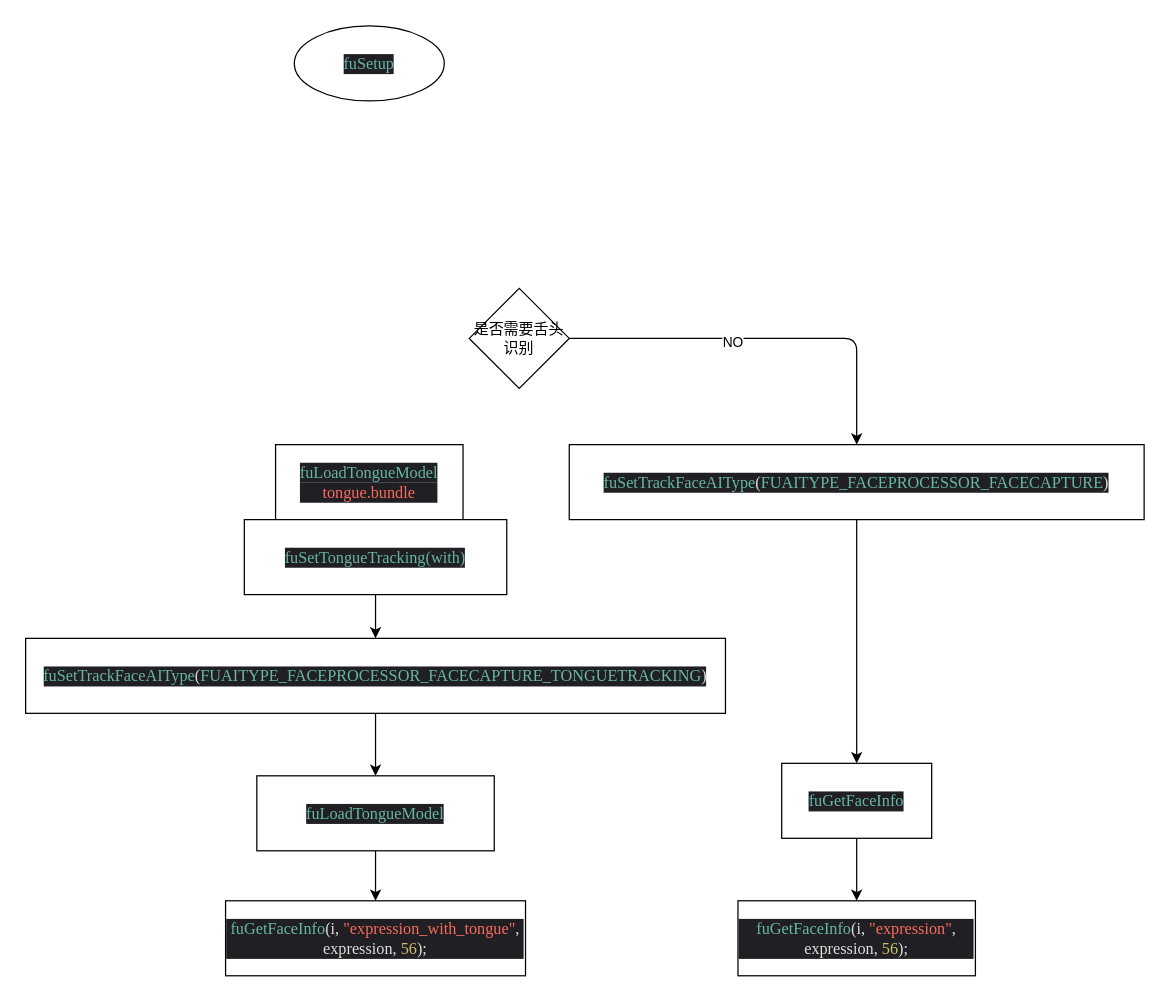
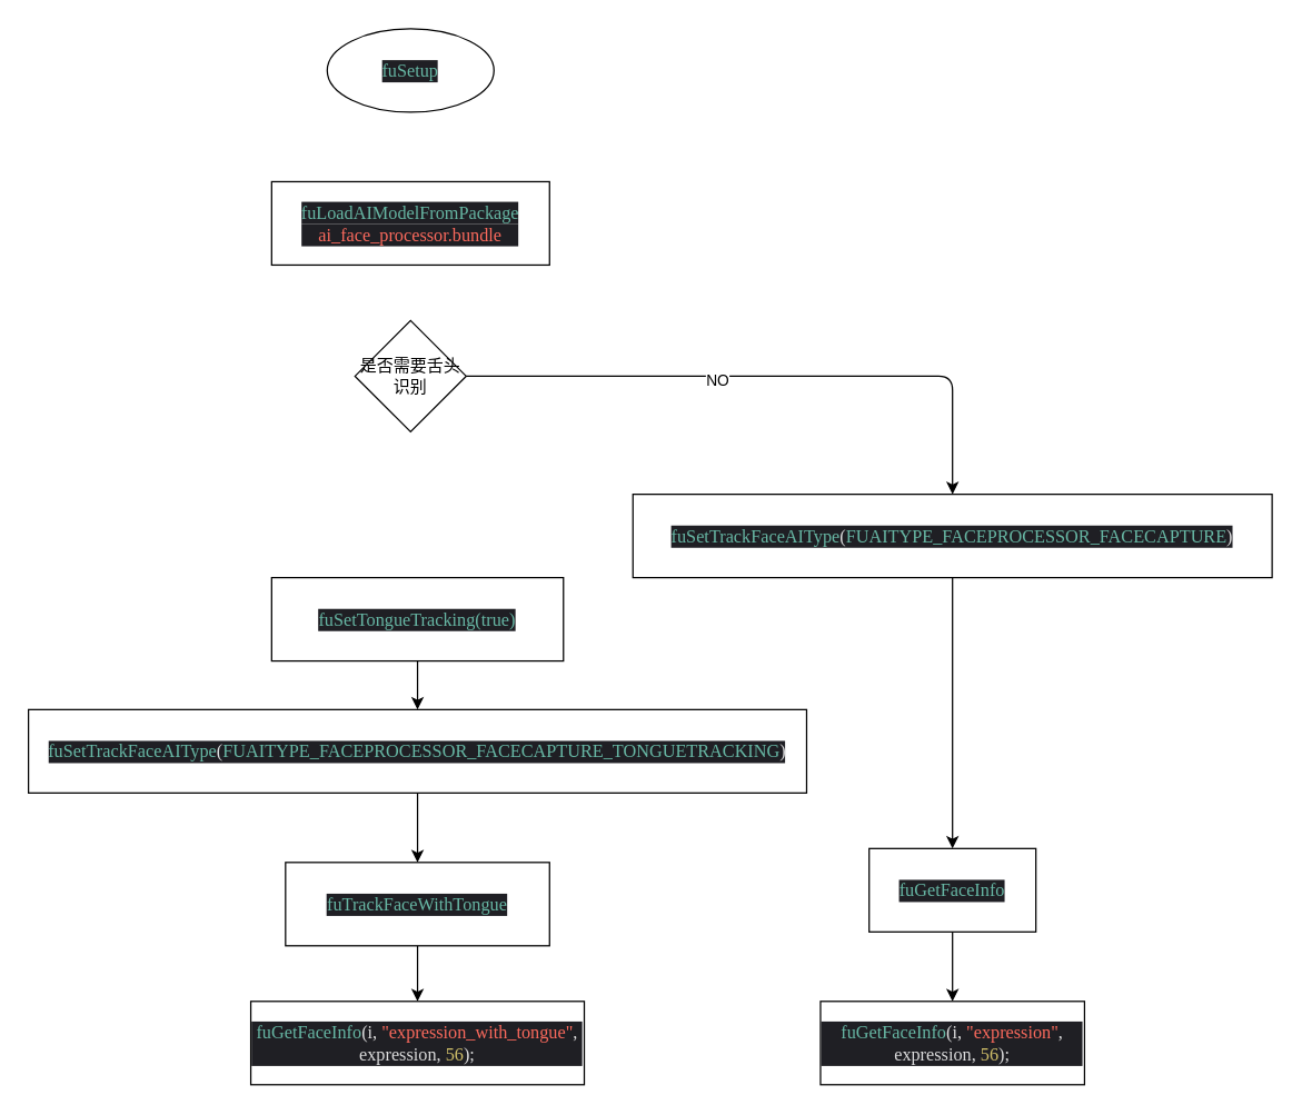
  <mxCell id="0" />
  <mxCell id="1" parent="0" />
  <mxCell id="2" value="&lt;p style=&quot;margin: 0px ; font-stretch: normal ; font-size: 13px ; line-height: normal ; font-family: &amp;#34;menlo&amp;#34; ; color: rgb(103 , 183 , 164) ; background-color: rgb(31 , 31 , 36)&quot;&gt;fuSetup&lt;/p&gt;" style="ellipse;whiteSpace=wrap;html=1;" vertex="1" parent="1"><mxGeometry x="235" y="20" width="120" height="60" as="geometry" /></mxCell>
- <mxCell id="4" value="是否需要舌头识别" style="rhombus;whiteSpace=wrap;html=1;" vertex="1" parent="1"><mxGeometry x="375" y="230" width="80" height="80" as="geometry" /></mxCell>
- <mxCell id="5" value="&lt;p style=&quot;margin: 0px ; font-stretch: normal ; font-size: 13px ; line-height: normal ; font-family: &amp;#34;menlo&amp;#34; ; color: rgb(103 , 183 , 164) ; background-color: rgb(31 , 31 , 36)&quot;&gt;fuLoadTongueModel&lt;/p&gt;&lt;p style=&quot;margin: 0px ; font-stretch: normal ; font-size: 13px ; line-height: normal ; font-family: &amp;#34;menlo&amp;#34; ; color: rgb(252 , 106 , 93) ; background-color: rgb(31 , 31 , 36)&quot;&gt;tongue.bundle&lt;/p&gt;" style="whiteSpace=wrap;html=1;" vertex="1" parent="1"><mxGeometry x="220" y="355" width="150" height="60" as="geometry" /></mxCell>
+ <mxCell id="3" value="&lt;p style=&quot;margin: 0px ; font-stretch: normal ; font-size: 13px ; line-height: normal ; font-family: &amp;#34;menlo&amp;#34; ; color: rgb(103 , 183 , 164) ; background-color: rgb(31 , 31 , 36)&quot;&gt;fuLoadAIModelFromPackage&lt;/p&gt;&lt;p style=&quot;margin: 0px ; font-stretch: normal ; font-size: 13px ; line-height: normal ; font-family: &amp;#34;menlo&amp;#34; ; color: rgb(252 , 106 , 93) ; background-color: rgb(31 , 31 , 36)&quot;&gt;ai_face_processor.bundle&lt;/p&gt;" style="whiteSpace=wrap;html=1;" vertex="1" parent="1"><mxGeometry x="195" y="130" width="200" height="60" as="geometry" /></mxCell>
+ <mxCell id="4" value="是否需要舌头识别" style="rhombus;whiteSpace=wrap;html=1;" vertex="1" parent="1"><mxGeometry x="255" y="230" width="80" height="80" as="geometry" /></mxCell>
  <mxCell id="6" value="" style="edgeStyle=orthogonalEdgeStyle;rounded=0;orthogonalLoop=1;jettySize=auto;html=1;" edge="1" parent="1" source="7" target="9"><mxGeometry relative="1" as="geometry" /></mxCell>
- <mxCell id="7" value="&lt;p style=&quot;margin: 0px ; font-stretch: normal ; font-size: 13px ; line-height: normal ; font-family: &amp;#34;menlo&amp;#34; ; color: rgb(103 , 183 , 164) ; background-color: rgb(31 , 31 , 36)&quot;&gt;fuSetTongueTracking(with)&lt;/p&gt;" style="whiteSpace=wrap;html=1;" vertex="1" parent="1"><mxGeometry x="195" y="415" width="210" height="60" as="geometry" /></mxCell>
+ <mxCell id="7" value="&lt;p style=&quot;margin: 0px ; font-stretch: normal ; font-size: 13px ; line-height: normal ; font-family: &amp;#34;menlo&amp;#34; ; color: rgb(103 , 183 , 164) ; background-color: rgb(31 , 31 , 36)&quot;&gt;fuSetTongueTracking(true)&lt;/p&gt;" style="whiteSpace=wrap;html=1;" vertex="1" parent="1"><mxGeometry x="195" y="415" width="210" height="60" as="geometry" /></mxCell>
  <mxCell id="8" value="" style="edgeStyle=orthogonalEdgeStyle;rounded=0;orthogonalLoop=1;jettySize=auto;html=1;" edge="1" parent="1" source="9" target="14"><mxGeometry relative="1" as="geometry" /></mxCell>
  <mxCell id="9" value="&lt;p style=&quot;margin: 0px ; font-stretch: normal ; font-size: 13px ; line-height: normal ; font-family: &amp;#34;menlo&amp;#34; ; color: rgb(103 , 183 , 164) ; background-color: rgb(31 , 31 , 36)&quot;&gt;fuSetTrackFaceAIType&lt;span style=&quot;color: rgba(255 , 255 , 255 , 0.85)&quot;&gt;(&lt;/span&gt;FUAITYPE_FACEPROCESSOR_FACECAPTURE_TONGUETRACKING&lt;span style=&quot;color: rgba(255 , 255 , 255 , 0.85)&quot;&gt;)&lt;/span&gt;&lt;/p&gt;" style="whiteSpace=wrap;html=1;" vertex="1" parent="1"><mxGeometry x="20" y="510" width="560" height="60" as="geometry" /></mxCell>
  <mxCell id="10" value="&lt;p style=&quot;margin: 0px ; font-stretch: normal ; font-size: 13px ; line-height: normal ; font-family: &amp;#34;menlo&amp;#34; ; color: rgb(103 , 183 , 164) ; background-color: rgb(31 , 31 , 36)&quot;&gt;fuSetTrackFaceAIType&lt;span style=&quot;color: rgba(255 , 255 , 255 , 0.85)&quot;&gt;(&lt;/span&gt;FUAITYPE_FACEPROCESSOR_FACECAPTURE&lt;span style=&quot;color: rgba(255 , 255 , 255 , 0.85)&quot;&gt;)&lt;/span&gt;&lt;/p&gt;" style="whiteSpace=wrap;html=1;" vertex="1" parent="1"><mxGeometry x="455" y="355" width="460" height="60" as="geometry" /></mxCell>
  <mxCell id="11" value="" style="edgeStyle=segmentEdgeStyle;endArrow=classic;html=1;exitX=1;exitY=0.5;exitDx=0;exitDy=0;" edge="1" parent="1" source="4" target="10"><mxGeometry width="50" height="50" relative="1" as="geometry"><mxPoint x="455" y="640" as="sourcePoint" /><mxPoint x="505" y="590" as="targetPoint" /></mxGeometry></mxCell>
  <mxCell id="12" value="NO" style="edgeLabel;html=1;align=center;verticalAlign=middle;resizable=0;points=[];" vertex="1" connectable="0" parent="11"><mxGeometry x="-0.174" y="-2" relative="1" as="geometry"><mxPoint as="offset" /></mxGeometry></mxCell>
  <mxCell id="13" value="" style="edgeStyle=orthogonalEdgeStyle;rounded=0;orthogonalLoop=1;jettySize=auto;html=1;" edge="1" parent="1" source="14" target="18"><mxGeometry relative="1" as="geometry" /></mxCell>
- <mxCell id="14" value="&lt;p style=&quot;margin: 0px ; font-stretch: normal ; font-size: 13px ; line-height: normal ; font-family: &amp;#34;menlo&amp;#34; ; color: rgb(103 , 183 , 164) ; background-color: rgb(31 , 31 , 36)&quot;&gt;fuLoadTongueModel&lt;/p&gt;" style="whiteSpace=wrap;html=1;" vertex="1" parent="1"><mxGeometry x="205" y="620" width="190" height="60" as="geometry" /></mxCell>
+ <mxCell id="14" value="&lt;p style=&quot;margin: 0px ; font-stretch: normal ; font-size: 13px ; line-height: normal ; font-family: &amp;#34;menlo&amp;#34; ; color: rgb(103 , 183 , 164) ; background-color: rgb(31 , 31 , 36)&quot;&gt;fuTrackFaceWithTongue&lt;/p&gt;" style="whiteSpace=wrap;html=1;" vertex="1" parent="1"><mxGeometry x="205" y="620" width="190" height="60" as="geometry" /></mxCell>
  <mxCell id="15" value="" style="edgeStyle=orthogonalEdgeStyle;rounded=0;orthogonalLoop=1;jettySize=auto;html=1;" edge="1" parent="1" source="16" target="19"><mxGeometry relative="1" as="geometry" /></mxCell>
  <mxCell id="16" value="&lt;p style=&quot;margin: 0px ; font-stretch: normal ; font-size: 13px ; line-height: normal ; font-family: &amp;#34;menlo&amp;#34; ; color: rgb(103 , 183 , 164) ; background-color: rgb(31 , 31 , 36)&quot;&gt;fuGetFaceInfo&lt;/p&gt;" style="whiteSpace=wrap;html=1;" vertex="1" parent="1"><mxGeometry x="625" y="610" width="120" height="60" as="geometry" /></mxCell>
  <mxCell id="17" value="" style="endArrow=classic;html=1;exitX=0.5;exitY=1;exitDx=0;exitDy=0;" edge="1" parent="1" source="10" target="16"><mxGeometry width="50" height="50" relative="1" as="geometry"><mxPoint x="455" y="530" as="sourcePoint" /><mxPoint x="505" y="480" as="targetPoint" /></mxGeometry></mxCell>
  <mxCell id="18" value="&lt;p style=&quot;margin: 0px ; font-stretch: normal ; font-size: 13px ; line-height: normal ; font-family: &amp;#34;menlo&amp;#34; ; color: rgb(252 , 106 , 93) ; background-color: rgb(31 , 31 , 36)&quot;&gt;&lt;span style=&quot;color: #67b7a4&quot;&gt;fuGetFaceInfo&lt;/span&gt;&lt;span style=&quot;color: rgba(255 , 255 , 255 , 0.85)&quot;&gt;(i, &lt;/span&gt;&quot;expression_with_tongue&quot;&lt;span style=&quot;color: rgba(255 , 255 , 255 , 0.85)&quot;&gt;, expression, &lt;/span&gt;&lt;span style=&quot;color: #d0bf69&quot;&gt;56&lt;/span&gt;&lt;span style=&quot;color: rgba(255 , 255 , 255 , 0.85)&quot;&gt;);&lt;/span&gt;&lt;/p&gt;" style="whiteSpace=wrap;html=1;" vertex="1" parent="1"><mxGeometry x="180" y="720" width="240" height="60" as="geometry" /></mxCell>
  <mxCell id="19" value="&lt;p style=&quot;margin: 0px ; font-stretch: normal ; font-size: 13px ; line-height: normal ; font-family: &amp;#34;menlo&amp;#34; ; color: rgba(255 , 255 , 255 , 0.85) ; background-color: rgb(31 , 31 , 36)&quot;&gt;&lt;span style=&quot;color: #67b7a4&quot;&gt;fuGetFaceInfo&lt;/span&gt;(i, &lt;span style=&quot;color: #fc6a5d&quot;&gt;&quot;expression&quot;&lt;/span&gt;, expression, &lt;span style=&quot;color: #d0bf69&quot;&gt;56&lt;/span&gt;);&lt;/p&gt;" style="whiteSpace=wrap;html=1;" vertex="1" parent="1"><mxGeometry x="590" y="720" width="190" height="60" as="geometry" /></mxCell>
